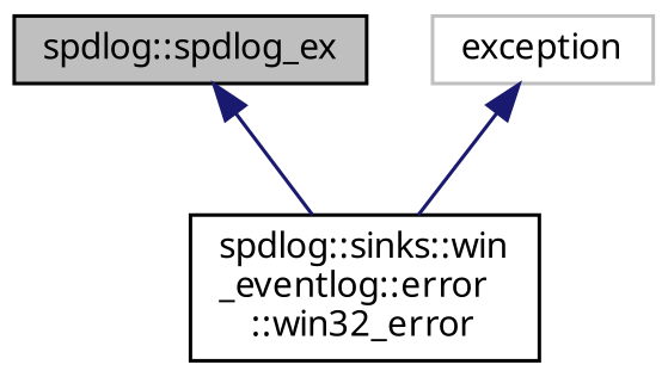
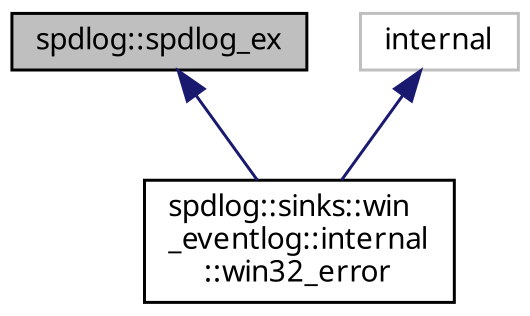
  digraph {
    fontname="Noto Sans"
    node [color=black fillcolor=white fontname="Noto Sans" fontsize=10 shape=record style=filled]
    edge [color=midnightblue dir=back fontname="Noto Sans" fontsize=10 labelfontname=Helvetica labelfontsize=10 style=solid]
    n1 [fillcolor=grey75 fontcolor=black height=0.2 label="spdlog::spdlog_ex" width=0.4]
-   n2 [height=0.2 label="spdlog::sinks::win\l_eventlog::error\l::win32_error" width=0.4]
-   n3 [color=grey75 height=0.2 label=exception width=0.4]
+   n2 [height=0.2 label="spdlog::sinks::win\l_eventlog::internal\l::win32_error" width=0.4]
+   n3 [color=grey75 height=0.2 label=internal width=0.4]
    n1 -> n2
    n3 -> n2
  }
